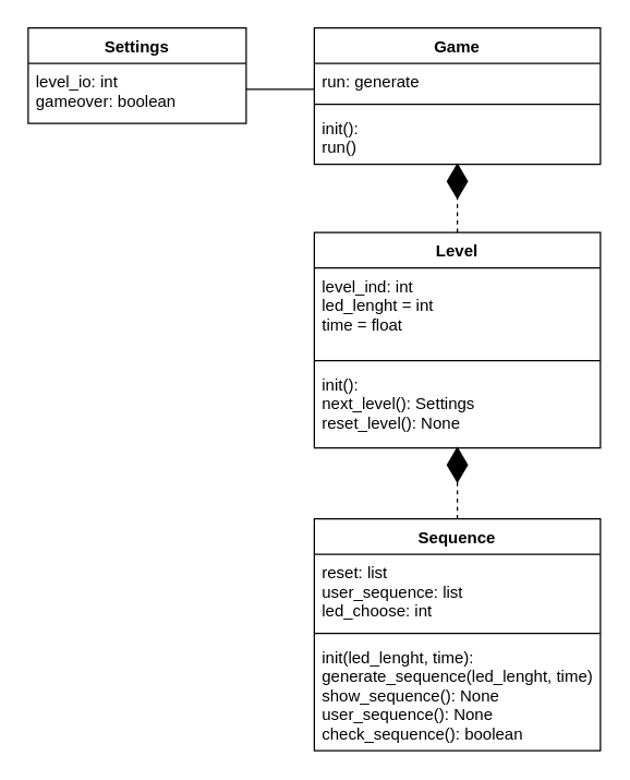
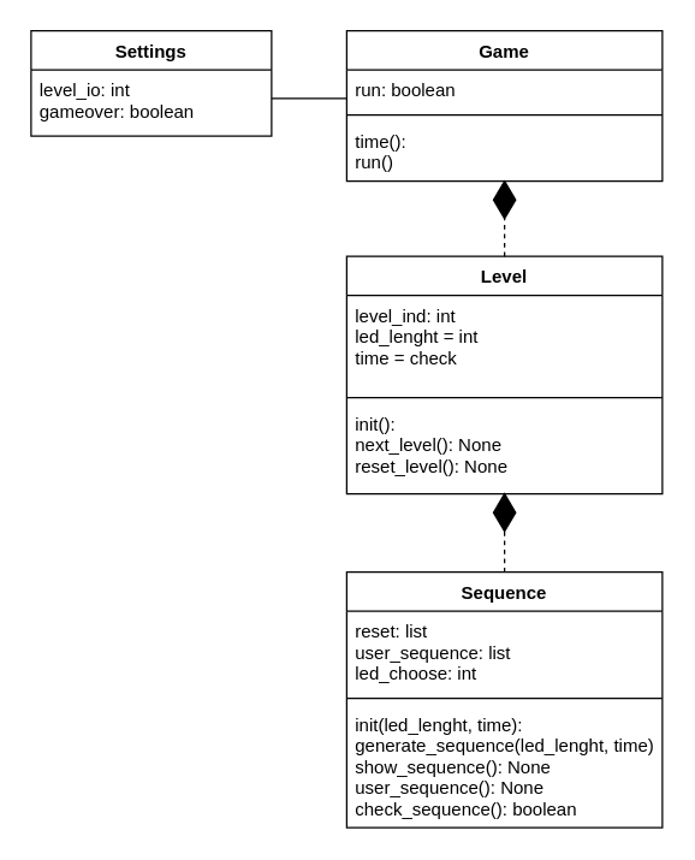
  <mxCell id="0" />
  <mxCell id="1" parent="0" />
  <mxCell id="2" value="Settings" style="swimlane;fontStyle=1;align=center;verticalAlign=top;childLayout=stackLayout;horizontal=1;startSize=26;horizontalStack=0;resizeParent=1;resizeParentMax=0;resizeLast=0;collapsible=1;marginBottom=0;" parent="1" vertex="1"><mxGeometry x="20" y="20" width="160" height="70" as="geometry" /></mxCell>
  <mxCell id="3" value="level_io: int&#10;gameover: boolean" style="text;strokeColor=none;fillColor=none;align=left;verticalAlign=top;spacingLeft=4;spacingRight=4;overflow=hidden;rotatable=0;points=[[0,0.5],[1,0.5]];portConstraint=eastwest;" parent="2" vertex="1"><mxGeometry y="26" width="160" height="44" as="geometry" /></mxCell>
  <mxCell id="4" value="Game" style="swimlane;fontStyle=1;align=center;verticalAlign=top;childLayout=stackLayout;horizontal=1;startSize=26;horizontalStack=0;resizeParent=1;resizeParentMax=0;resizeLast=0;collapsible=1;marginBottom=0;" parent="1" vertex="1"><mxGeometry x="230" y="20" width="210" height="100" as="geometry" /></mxCell>
- <mxCell id="5" value="run: generate" style="text;strokeColor=none;fillColor=none;align=left;verticalAlign=top;spacingLeft=4;spacingRight=4;overflow=hidden;rotatable=0;points=[[0,0.5],[1,0.5]];portConstraint=eastwest;" parent="4" vertex="1"><mxGeometry y="26" width="210" height="26" as="geometry" /></mxCell>
+ <mxCell id="5" value="run: boolean" style="text;strokeColor=none;fillColor=none;align=left;verticalAlign=top;spacingLeft=4;spacingRight=4;overflow=hidden;rotatable=0;points=[[0,0.5],[1,0.5]];portConstraint=eastwest;" parent="4" vertex="1"><mxGeometry y="26" width="210" height="26" as="geometry" /></mxCell>
  <mxCell id="6" value="" style="line;strokeWidth=1;fillColor=none;align=left;verticalAlign=middle;spacingTop=-1;spacingLeft=3;spacingRight=3;rotatable=0;labelPosition=right;points=[];portConstraint=eastwest;" parent="4" vertex="1"><mxGeometry y="52" width="210" height="8" as="geometry" /></mxCell>
- <mxCell id="7" value="init():&#10;run()&#10;" style="text;strokeColor=none;fillColor=none;align=left;verticalAlign=top;spacingLeft=4;spacingRight=4;overflow=hidden;rotatable=0;points=[[0,0.5],[1,0.5]];portConstraint=eastwest;" parent="4" vertex="1"><mxGeometry y="60" width="210" height="40" as="geometry" /></mxCell>
+ <mxCell id="7" value="time():&#10;run()&#10;" style="text;strokeColor=none;fillColor=none;align=left;verticalAlign=top;spacingLeft=4;spacingRight=4;overflow=hidden;rotatable=0;points=[[0,0.5],[1,0.5]];portConstraint=eastwest;" parent="4" vertex="1"><mxGeometry y="60" width="210" height="40" as="geometry" /></mxCell>
  <mxCell id="8" value="Sequence" style="swimlane;fontStyle=1;align=center;verticalAlign=top;childLayout=stackLayout;horizontal=1;startSize=26;horizontalStack=0;resizeParent=1;resizeParentMax=0;resizeLast=0;collapsible=1;marginBottom=0;" parent="1" vertex="1"><mxGeometry x="230" y="380" width="210" height="170" as="geometry" /></mxCell>
  <mxCell id="9" value="reset: list&#10;user_sequence: list&#10;led_choose: int&#10;" style="text;strokeColor=none;fillColor=none;align=left;verticalAlign=top;spacingLeft=4;spacingRight=4;overflow=hidden;rotatable=0;points=[[0,0.5],[1,0.5]];portConstraint=eastwest;" parent="8" vertex="1"><mxGeometry y="26" width="210" height="54" as="geometry" /></mxCell>
  <mxCell id="10" value="" style="line;strokeWidth=1;fillColor=none;align=left;verticalAlign=middle;spacingTop=-1;spacingLeft=3;spacingRight=3;rotatable=0;labelPosition=right;points=[];portConstraint=eastwest;" parent="8" vertex="1"><mxGeometry y="80" width="210" height="8" as="geometry" /></mxCell>
  <mxCell id="11" value="init(led_lenght, time):&#10;generate_sequence(led_lenght, time)&#10;show_sequence(): None&#10;user_sequence(): None&#10;check_sequence(): boolean" style="text;strokeColor=none;fillColor=none;align=left;verticalAlign=top;spacingLeft=4;spacingRight=4;overflow=hidden;rotatable=0;points=[[0,0.5],[1,0.5]];portConstraint=eastwest;" parent="8" vertex="1"><mxGeometry y="88" width="210" height="82" as="geometry" /></mxCell>
  <mxCell id="12" value="Level" style="swimlane;fontStyle=1;align=center;verticalAlign=top;childLayout=stackLayout;horizontal=1;startSize=26;horizontalStack=0;resizeParent=1;resizeParentMax=0;resizeLast=0;collapsible=1;marginBottom=0;" parent="1" vertex="1"><mxGeometry x="230" y="170" width="210" height="158" as="geometry" /></mxCell>
- <mxCell id="13" value="level_ind: int&#10;led_lenght = int&#10;time = float" style="text;strokeColor=none;fillColor=none;align=left;verticalAlign=top;spacingLeft=4;spacingRight=4;overflow=hidden;rotatable=0;points=[[0,0.5],[1,0.5]];portConstraint=eastwest;" parent="12" vertex="1"><mxGeometry y="26" width="210" height="64" as="geometry" /></mxCell>
+ <mxCell id="13" value="level_ind: int&#10;led_lenght = int&#10;time = check" style="text;strokeColor=none;fillColor=none;align=left;verticalAlign=top;spacingLeft=4;spacingRight=4;overflow=hidden;rotatable=0;points=[[0,0.5],[1,0.5]];portConstraint=eastwest;" parent="12" vertex="1"><mxGeometry y="26" width="210" height="64" as="geometry" /></mxCell>
  <mxCell id="14" value="" style="line;strokeWidth=1;fillColor=none;align=left;verticalAlign=middle;spacingTop=-1;spacingLeft=3;spacingRight=3;rotatable=0;labelPosition=right;points=[];portConstraint=eastwest;" parent="12" vertex="1"><mxGeometry y="90" width="210" height="8" as="geometry" /></mxCell>
- <mxCell id="15" value="init():&#10;next_level(): Settings&#10;reset_level(): None" style="text;strokeColor=none;fillColor=none;align=left;verticalAlign=top;spacingLeft=4;spacingRight=4;overflow=hidden;rotatable=0;points=[[0,0.5],[1,0.5]];portConstraint=eastwest;" parent="12" vertex="1"><mxGeometry y="98" width="210" height="60" as="geometry" /></mxCell>
+ <mxCell id="15" value="init():&#10;next_level(): None&#10;reset_level(): None" style="text;strokeColor=none;fillColor=none;align=left;verticalAlign=top;spacingLeft=4;spacingRight=4;overflow=hidden;rotatable=0;points=[[0,0.5],[1,0.5]];portConstraint=eastwest;" parent="12" vertex="1"><mxGeometry y="98" width="210" height="60" as="geometry" /></mxCell>
  <mxCell id="16" value="" style="endArrow=none;html=1;rounded=0;exitX=0;exitY=0.731;exitDx=0;exitDy=0;exitPerimeter=0;" parent="1" source="5" edge="1"><mxGeometry width="50" height="50" relative="1" as="geometry"><mxPoint x="220" y="70" as="sourcePoint" /><mxPoint x="180" y="65" as="targetPoint" /></mxGeometry></mxCell>
  <mxCell id="17" value="" style="endArrow=diamondThin;endFill=1;endSize=24;html=1;rounded=0;entryX=0.5;entryY=0.983;entryDx=0;entryDy=0;entryPerimeter=0;exitX=0.5;exitY=0;exitDx=0;exitDy=0;dashed=1;" parent="1" source="8" target="15" edge="1"><mxGeometry width="160" relative="1" as="geometry"><mxPoint x="480" y="360" as="sourcePoint" /><mxPoint x="640" y="360" as="targetPoint" /></mxGeometry></mxCell>
  <mxCell id="18" value="" style="endArrow=diamondThin;endFill=1;endSize=24;html=1;rounded=0;entryX=0.5;entryY=0.975;entryDx=0;entryDy=0;entryPerimeter=0;exitX=0.5;exitY=0;exitDx=0;exitDy=0;dashed=1;" parent="1" source="12" target="7" edge="1"><mxGeometry width="160" relative="1" as="geometry"><mxPoint x="180" y="150" as="sourcePoint" /><mxPoint x="340" y="150" as="targetPoint" /></mxGeometry></mxCell>
